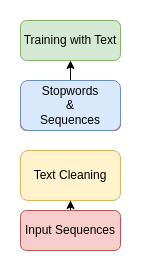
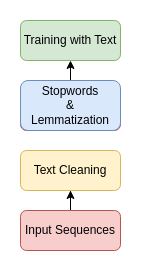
  <mxCell id="0" />
  <mxCell id="1" parent="0" />
  <mxCell id="2" value="" style="edgeStyle=orthogonalEdgeStyle;rounded=0;orthogonalLoop=1;jettySize=auto;html=1;entryX=0.5;entryY=1;entryDx=0;entryDy=0;" edge="1" parent="1" source="3" target="5"><mxGeometry relative="1" as="geometry" /></mxCell>
  <mxCell id="3" value="Input Sequences" style="rounded=1;whiteSpace=wrap;html=1;fillColor=#f8cecc;strokeColor=#b85450;" vertex="1" parent="1"><mxGeometry x="20" y="210" width="100" height="40" as="geometry" /></mxCell>
  <mxCell id="4" value="Input Sequences" style="rounded=1;whiteSpace=wrap;html=1;fillColor=#f8cecc;strokeColor=#b85450;" vertex="1" parent="1"><mxGeometry x="20" y="90" width="100" height="40" as="geometry" /></mxCell>
- <mxCell id="5" value="Text Cleaning" style="rounded=1;whiteSpace=wrap;html=1;fillColor=#fff2cc;strokeColor=#d6b656;" vertex="1" parent="1"><mxGeometry x="20" y="150" width="100" height="50" as="geometry" /></mxCell>
+ <mxCell id="5" value="Text Cleaning" style="rounded=1;whiteSpace=wrap;html=1;fillColor=#fff2cc;strokeColor=#d6b656;" vertex="1" parent="1"><mxGeometry x="20" y="150" width="100" height="40" as="geometry" /></mxCell>
  <mxCell id="6" value="" style="edgeStyle=orthogonalEdgeStyle;rounded=0;orthogonalLoop=1;jettySize=auto;html=1;" edge="1" parent="1" source="7"><mxGeometry relative="1" as="geometry"><mxPoint x="70" y="60" as="targetPoint" /></mxGeometry></mxCell>
- <mxCell id="7" value="Stopwords &lt;br&gt;&amp;amp; &lt;br&gt;Sequences" style="rounded=1;whiteSpace=wrap;html=1;fillColor=#dae8fc;strokeColor=#6c8ebf;" vertex="1" parent="1"><mxGeometry x="20" y="80" width="100" height="50" as="geometry" /></mxCell>
+ <mxCell id="7" value="Stopwords &lt;br&gt;&amp;amp; &lt;br&gt;Lemmatization" style="rounded=1;whiteSpace=wrap;html=1;fillColor=#dae8fc;strokeColor=#6c8ebf;" vertex="1" parent="1"><mxGeometry x="20" y="80" width="100" height="50" as="geometry" /></mxCell>
  <mxCell id="8" value="Training with Text" style="rounded=1;whiteSpace=wrap;html=1;fillColor=#d5e8d4;strokeColor=#82b366;" vertex="1" parent="1"><mxGeometry x="20" y="20" width="100" height="40" as="geometry" /></mxCell>
